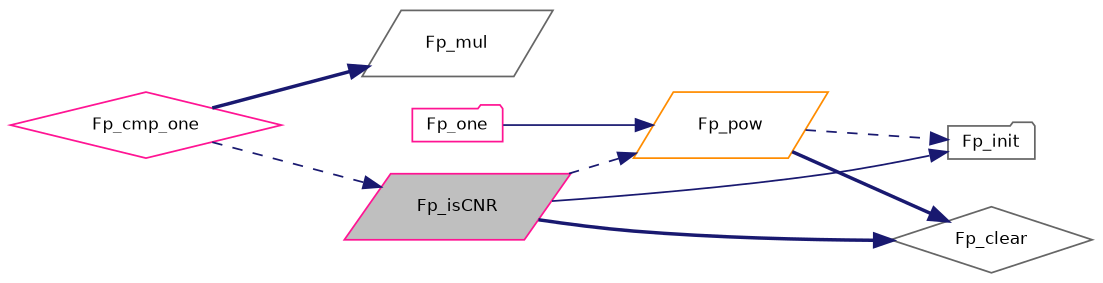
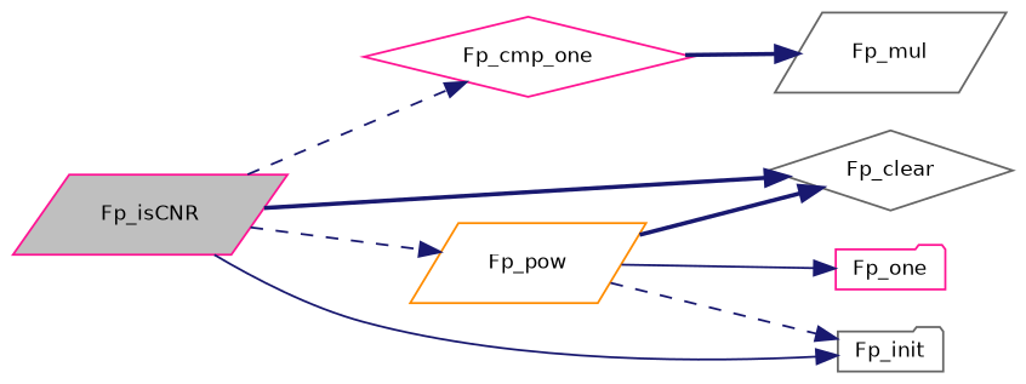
  digraph {
    rankdir=LR
    node [color=deeppink fillcolor=white fontname=Helvetica fontsize=10 shape=parallelogram style=filled]
    edge [color=midnightblue fontname=Helvetica fontsize=10 labelfontname=Helvetica labelfontsize=10 style=bold]
    n1 [fillcolor=grey75 fontcolor=black height=0.2 label=Fp_isCNR width=0.4]
    n2 [color=gray40 height=0.2 label=Fp_clear shape=diamond width=0.4]
    n3 [height=0.2 label=Fp_cmp_one shape=diamond width=0.4]
    n4 [color=gray40 height=0.2 label=Fp_init shape=folder width=0.4]
    n5 [color=darkorange height=0.2 label=Fp_pow width=0.4]
    n6 [color=gray40 height=0.2 label=Fp_mul width=0.4]
    n7 [height=0.2 label=Fp_one shape=folder width=0.4]
    n1 -> n2
-   n3 -> n1 [style=dashed]
+   n1 -> n3 [style=dashed]
    n1 -> n4 [style=solid]
    n1 -> n5 [style=dashed]
    n3 -> n6
    n5 -> n2
    n5 -> n4 [style=dashed]
-   n7 -> n5 [style=solid]
+   n5 -> n7 [style=solid]
  }
